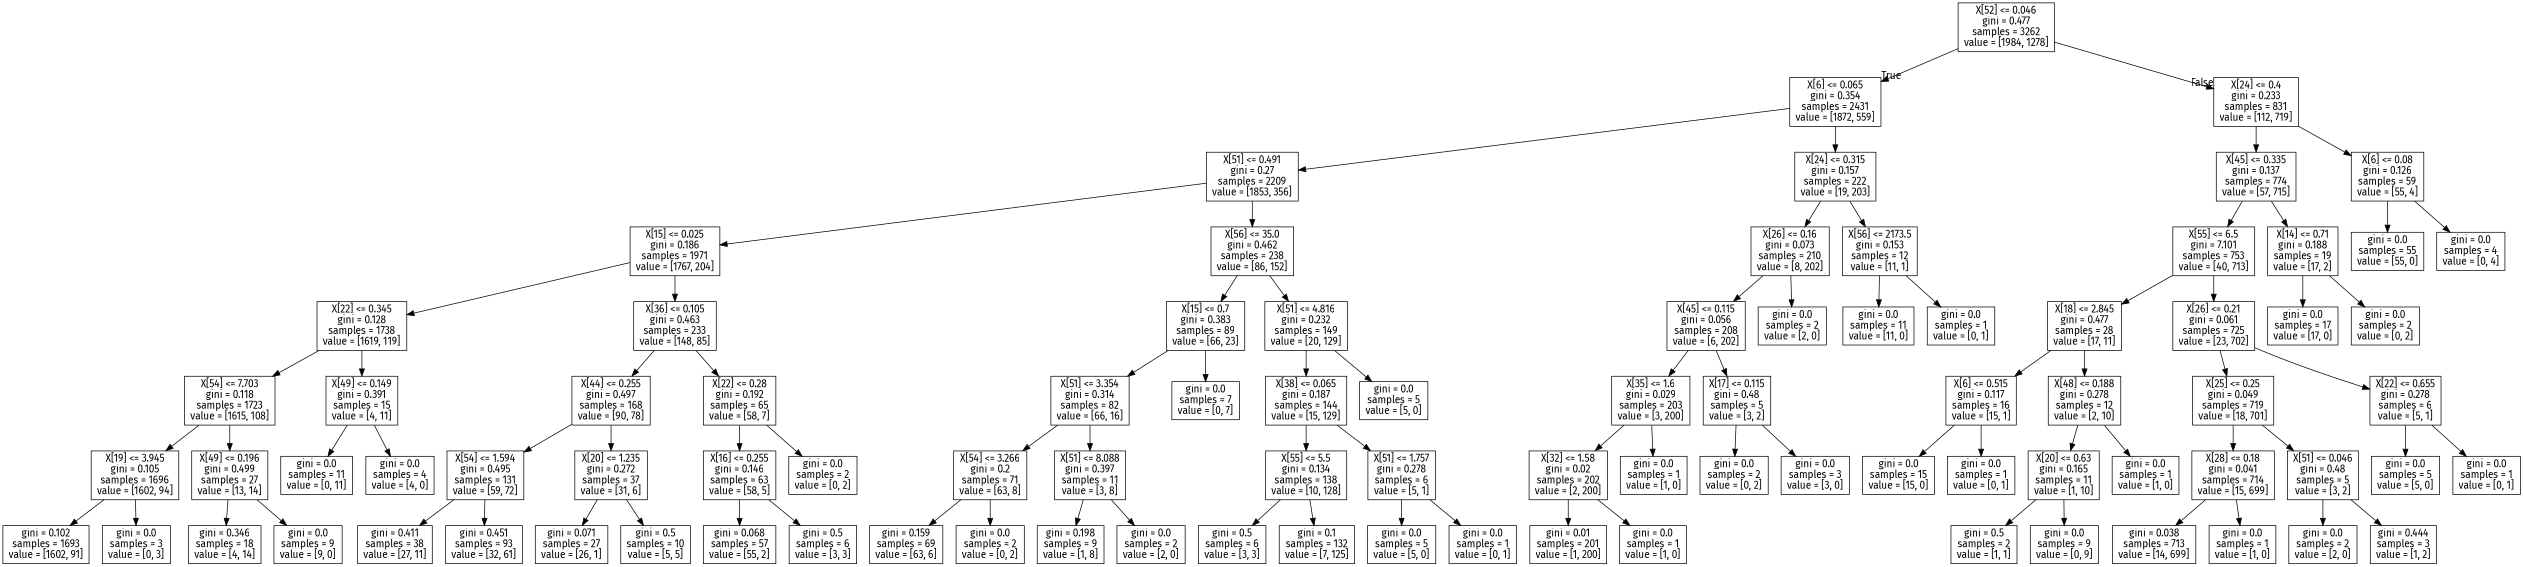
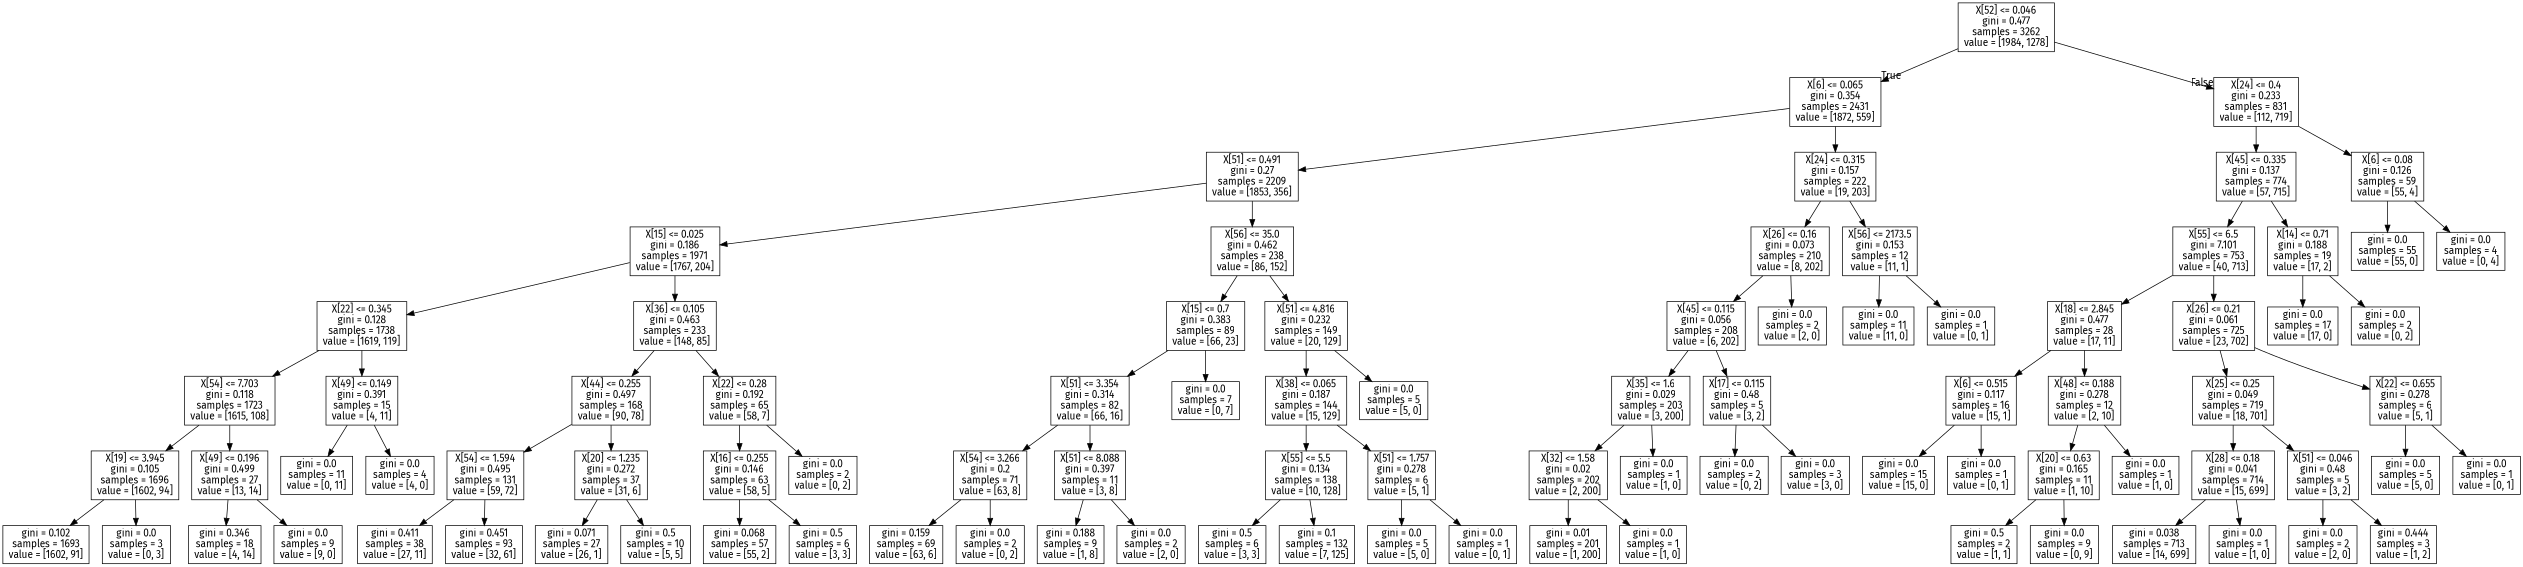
  digraph {
    fontname="Fira Sans"
    node [fontname="Fira Sans" shape=box]
    edge [fontname="Fira Sans"]
    n1 [label="X[52] <= 0.046\ngini = 0.477\nsamples = 3262\nvalue = [1984, 1278]"]
    n2 [label="X[6] <= 0.065\ngini = 0.354\nsamples = 2431\nvalue = [1872, 559]"]
    n3 [label="X[24] <= 0.4\ngini = 0.233\nsamples = 831\nvalue = [112, 719]"]
    n4 [label="X[51] <= 0.491\ngini = 0.27\nsamples = 2209\nvalue = [1853, 356]"]
    n5 [label="X[24] <= 0.315\ngini = 0.157\nsamples = 222\nvalue = [19, 203]"]
    n6 [label="X[45] <= 0.335\ngini = 0.137\nsamples = 774\nvalue = [57, 715]"]
    n7 [label="X[6] <= 0.08\ngini = 0.126\nsamples = 59\nvalue = [55, 4]"]
    n8 [label="X[15] <= 0.025\ngini = 0.186\nsamples = 1971\nvalue = [1767, 204]"]
    n9 [label="X[56] <= 35.0\ngini = 0.462\nsamples = 238\nvalue = [86, 152]"]
    n10 [label="X[26] <= 0.16\ngini = 0.073\nsamples = 210\nvalue = [8, 202]"]
    n11 [label="X[56] <= 2173.5\ngini = 0.153\nsamples = 12\nvalue = [11, 1]"]
    n12 [label="X[22] <= 0.345\ngini = 0.128\nsamples = 1738\nvalue = [1619, 119]"]
    n13 [label="X[36] <= 0.105\ngini = 0.463\nsamples = 233\nvalue = [148, 85]"]
    n14 [label="X[15] <= 0.7\ngini = 0.383\nsamples = 89\nvalue = [66, 23]"]
    n15 [label="X[51] <= 4.816\ngini = 0.232\nsamples = 149\nvalue = [20, 129]"]
    n16 [label="X[54] <= 7.703\ngini = 0.118\nsamples = 1723\nvalue = [1615, 108]"]
    n17 [label="X[49] <= 0.149\ngini = 0.391\nsamples = 15\nvalue = [4, 11]"]
    n18 [label="X[44] <= 0.255\ngini = 0.497\nsamples = 168\nvalue = [90, 78]"]
    n19 [label="X[22] <= 0.28\ngini = 0.192\nsamples = 65\nvalue = [58, 7]"]
    n20 [label="X[19] <= 3.945\ngini = 0.105\nsamples = 1696\nvalue = [1602, 94]"]
    n21 [label="X[49] <= 0.196\ngini = 0.499\nsamples = 27\nvalue = [13, 14]"]
    n22 [label="gini = 0.0\nsamples = 11\nvalue = [0, 11]"]
    n23 [label="gini = 0.0\nsamples = 4\nvalue = [4, 0]"]
    n24 [label="gini = 0.102\nsamples = 1693\nvalue = [1602, 91]"]
    n25 [label="gini = 0.0\nsamples = 3\nvalue = [0, 3]"]
    n26 [label="gini = 0.346\nsamples = 18\nvalue = [4, 14]"]
    n27 [label="gini = 0.0\nsamples = 9\nvalue = [9, 0]"]
    n28 [label="X[54] <= 1.594\ngini = 0.495\nsamples = 131\nvalue = [59, 72]"]
    n29 [label="X[20] <= 1.235\ngini = 0.272\nsamples = 37\nvalue = [31, 6]"]
    n30 [label="X[16] <= 0.255\ngini = 0.146\nsamples = 63\nvalue = [58, 5]"]
    n31 [label="gini = 0.0\nsamples = 2\nvalue = [0, 2]"]
    n32 [label="gini = 0.411\nsamples = 38\nvalue = [27, 11]"]
    n33 [label="gini = 0.451\nsamples = 93\nvalue = [32, 61]"]
    n34 [label="gini = 0.071\nsamples = 27\nvalue = [26, 1]"]
    n35 [label="gini = 0.5\nsamples = 10\nvalue = [5, 5]"]
    n36 [label="gini = 0.068\nsamples = 57\nvalue = [55, 2]"]
    n37 [label="gini = 0.5\nsamples = 6\nvalue = [3, 3]"]
    n38 [label="X[51] <= 3.354\ngini = 0.314\nsamples = 82\nvalue = [66, 16]"]
    n39 [label="gini = 0.0\nsamples = 7\nvalue = [0, 7]"]
    n40 [label="X[38] <= 0.065\ngini = 0.187\nsamples = 144\nvalue = [15, 129]"]
    n41 [label="gini = 0.0\nsamples = 5\nvalue = [5, 0]"]
    n42 [label="X[54] <= 3.266\ngini = 0.2\nsamples = 71\nvalue = [63, 8]"]
    n43 [label="X[51] <= 8.088\ngini = 0.397\nsamples = 11\nvalue = [3, 8]"]
    n44 [label="gini = 0.159\nsamples = 69\nvalue = [63, 6]"]
    n45 [label="gini = 0.0\nsamples = 2\nvalue = [0, 2]"]
-   n46 [label="gini = 0.198\nsamples = 9\nvalue = [1, 8]"]
+   n46 [label="gini = 0.188\nsamples = 9\nvalue = [1, 8]"]
    n47 [label="gini = 0.0\nsamples = 2\nvalue = [2, 0]"]
    n48 [label="X[55] <= 5.5\ngini = 0.134\nsamples = 138\nvalue = [10, 128]"]
    n49 [label="X[51] <= 1.757\ngini = 0.278\nsamples = 6\nvalue = [5, 1]"]
    n50 [label="gini = 0.5\nsamples = 6\nvalue = [3, 3]"]
    n51 [label="gini = 0.1\nsamples = 132\nvalue = [7, 125]"]
    n52 [label="gini = 0.0\nsamples = 5\nvalue = [5, 0]"]
    n53 [label="gini = 0.0\nsamples = 1\nvalue = [0, 1]"]
    n54 [label="X[45] <= 0.115\ngini = 0.056\nsamples = 208\nvalue = [6, 202]"]
    n55 [label="gini = 0.0\nsamples = 2\nvalue = [2, 0]"]
    n56 [label="gini = 0.0\nsamples = 11\nvalue = [11, 0]"]
    n57 [label="gini = 0.0\nsamples = 1\nvalue = [0, 1]"]
    n58 [label="X[35] <= 1.6\ngini = 0.029\nsamples = 203\nvalue = [3, 200]"]
    n59 [label="X[17] <= 0.115\ngini = 0.48\nsamples = 5\nvalue = [3, 2]"]
    n60 [label="X[32] <= 1.58\ngini = 0.02\nsamples = 202\nvalue = [2, 200]"]
    n61 [label="gini = 0.0\nsamples = 1\nvalue = [1, 0]"]
    n62 [label="gini = 0.0\nsamples = 2\nvalue = [0, 2]"]
    n63 [label="gini = 0.0\nsamples = 3\nvalue = [3, 0]"]
    n64 [label="gini = 0.01\nsamples = 201\nvalue = [1, 200]"]
    n65 [label="gini = 0.0\nsamples = 1\nvalue = [1, 0]"]
    n66 [label="X[55] <= 6.5\ngini = 7.101\nsamples = 753\nvalue = [40, 713]"]
    n67 [label="X[14] <= 0.71\ngini = 0.188\nsamples = 19\nvalue = [17, 2]"]
    n68 [label="gini = 0.0\nsamples = 55\nvalue = [55, 0]"]
    n69 [label="gini = 0.0\nsamples = 4\nvalue = [0, 4]"]
    n70 [label="X[18] <= 2.845\ngini = 0.477\nsamples = 28\nvalue = [17, 11]"]
    n71 [label="X[26] <= 0.21\ngini = 0.061\nsamples = 725\nvalue = [23, 702]"]
    n72 [label="gini = 0.0\nsamples = 17\nvalue = [17, 0]"]
    n73 [label="gini = 0.0\nsamples = 2\nvalue = [0, 2]"]
    n74 [label="X[6] <= 0.515\ngini = 0.117\nsamples = 16\nvalue = [15, 1]"]
    n75 [label="X[48] <= 0.188\ngini = 0.278\nsamples = 12\nvalue = [2, 10]"]
    n76 [label="X[25] <= 0.25\ngini = 0.049\nsamples = 719\nvalue = [18, 701]"]
    n77 [label="X[22] <= 0.655\ngini = 0.278\nsamples = 6\nvalue = [5, 1]"]
    n78 [label="gini = 0.0\nsamples = 15\nvalue = [15, 0]"]
    n79 [label="gini = 0.0\nsamples = 1\nvalue = [0, 1]"]
    n80 [label="X[20] <= 0.63\ngini = 0.165\nsamples = 11\nvalue = [1, 10]"]
    n81 [label="gini = 0.0\nsamples = 1\nvalue = [1, 0]"]
    n82 [label="gini = 0.5\nsamples = 2\nvalue = [1, 1]"]
    n83 [label="gini = 0.0\nsamples = 9\nvalue = [0, 9]"]
    n84 [label="X[28] <= 0.18\ngini = 0.041\nsamples = 714\nvalue = [15, 699]"]
    n85 [label="X[51] <= 0.046\ngini = 0.48\nsamples = 5\nvalue = [3, 2]"]
    n86 [label="gini = 0.0\nsamples = 5\nvalue = [5, 0]"]
    n87 [label="gini = 0.0\nsamples = 1\nvalue = [0, 1]"]
    n88 [label="gini = 0.038\nsamples = 713\nvalue = [14, 699]"]
    n89 [label="gini = 0.0\nsamples = 1\nvalue = [1, 0]"]
    n90 [label="gini = 0.0\nsamples = 2\nvalue = [2, 0]"]
    n91 [label="gini = 0.444\nsamples = 3\nvalue = [1, 2]"]
    n1 -> n2 [headlabel=True labelangle=45 labeldistance=2.5]
    n1 -> n3 [headlabel=False labelangle=-45 labeldistance=2.5]
    n2 -> n4
    n2 -> n5
    n3 -> n6
    n3 -> n7
    n4 -> n8
    n4 -> n9
    n5 -> n10
    n5 -> n11
    n6 -> n66
    n6 -> n67
    n7 -> n68
    n7 -> n69
    n8 -> n12
    n8 -> n13
    n9 -> n14
    n9 -> n15
    n10 -> n54
    n10 -> n55
    n11 -> n56
    n11 -> n57
    n12 -> n16
    n12 -> n17
    n13 -> n18
    n13 -> n19
    n14 -> n38
    n14 -> n39
    n15 -> n40
    n15 -> n41
    n16 -> n20
    n16 -> n21
    n17 -> n22
    n17 -> n23
    n18 -> n28
    n18 -> n29
    n19 -> n30
    n19 -> n31
    n20 -> n24
    n20 -> n25
    n21 -> n26
    n21 -> n27
    n28 -> n32
    n28 -> n33
    n29 -> n34
    n29 -> n35
    n30 -> n36
    n30 -> n37
    n38 -> n42
    n38 -> n43
    n40 -> n48
    n40 -> n49
    n42 -> n44
    n42 -> n45
    n43 -> n46
    n43 -> n47
    n48 -> n50
    n48 -> n51
    n49 -> n52
    n49 -> n53
    n54 -> n58
    n54 -> n59
    n58 -> n60
    n58 -> n61
    n59 -> n62
    n59 -> n63
    n60 -> n64
    n60 -> n65
    n66 -> n70
    n66 -> n71
    n67 -> n72
    n67 -> n73
    n70 -> n74
    n70 -> n75
    n71 -> n76
    n71 -> n77
    n74 -> n78
    n74 -> n79
    n75 -> n80
    n75 -> n81
    n76 -> n84
    n76 -> n85
    n77 -> n86
    n77 -> n87
    n80 -> n82
    n80 -> n83
    n84 -> n88
    n84 -> n89
    n85 -> n90
    n85 -> n91
  }
